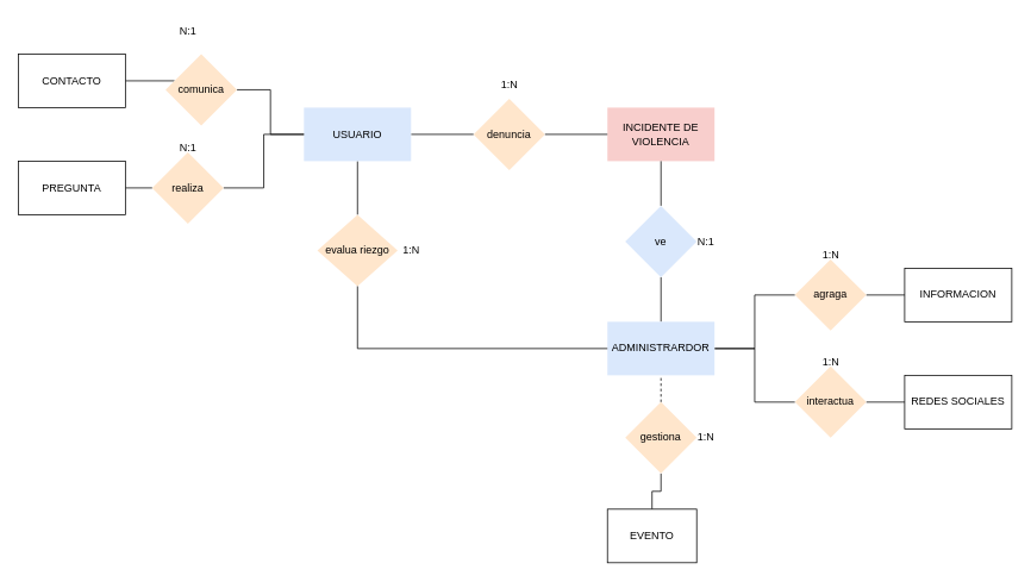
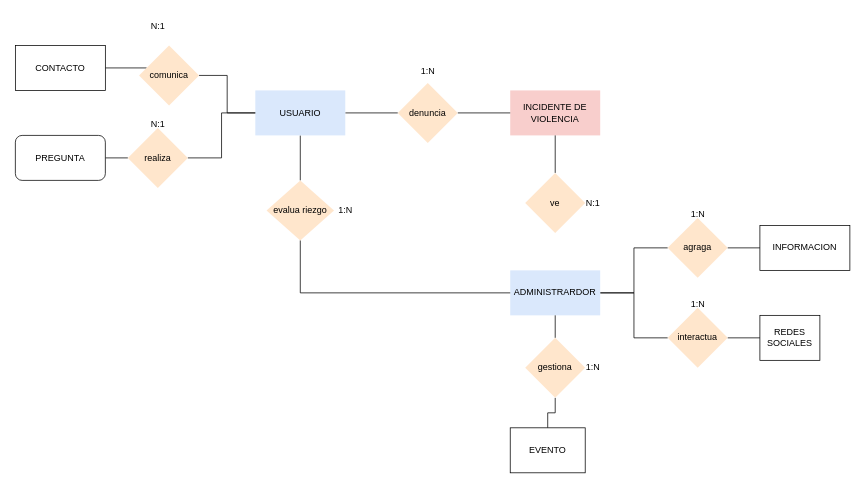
  <mxCell id="0" />
  <mxCell id="1" parent="0" />
- <mxCell id="2" style="edgeStyle=orthogonalEdgeStyle;rounded=0;orthogonalLoop=1;jettySize=auto;html=1;exitX=0.5;exitY=0;exitDx=0;exitDy=0;entryX=0.5;entryY=1;entryDx=0;entryDy=0;endArrow=none;endFill=0;" edge="1" parent="1" source="5" target="20"><mxGeometry relative="1" as="geometry" /></mxCell>
  <mxCell id="3" style="edgeStyle=orthogonalEdgeStyle;rounded=0;orthogonalLoop=1;jettySize=auto;html=1;exitX=1;exitY=0.5;exitDx=0;exitDy=0;entryX=0;entryY=0.5;entryDx=0;entryDy=0;endArrow=none;endFill=0;" edge="1" parent="1" source="5" target="26"><mxGeometry relative="1" as="geometry" /></mxCell>
  <mxCell id="4" style="edgeStyle=orthogonalEdgeStyle;rounded=0;orthogonalLoop=1;jettySize=auto;html=1;exitX=1;exitY=0.5;exitDx=0;exitDy=0;entryX=0;entryY=0.5;entryDx=0;entryDy=0;endArrow=none;endFill=0;" edge="1" parent="1" source="5" target="22"><mxGeometry relative="1" as="geometry" /></mxCell>
  <mxCell id="5" value="ADMINISTRARDOR" style="rounded=0;whiteSpace=wrap;html=1;fillColor=#dae8fc;strokeColor=none;" vertex="1" parent="1"><mxGeometry x="680" y="360" width="120" height="60" as="geometry" /></mxCell>
  <mxCell id="6" value="INFORMACION" style="rounded=0;whiteSpace=wrap;html=1;" vertex="1" parent="1"><mxGeometry x="1013" y="300" width="120" height="60" as="geometry" /></mxCell>
  <mxCell id="7" style="edgeStyle=orthogonalEdgeStyle;rounded=0;orthogonalLoop=1;jettySize=auto;html=1;exitX=0.5;exitY=0;exitDx=0;exitDy=0;entryX=0.5;entryY=1;entryDx=0;entryDy=0;endArrow=none;endFill=0;" edge="1" parent="1" source="8" target="24"><mxGeometry relative="1" as="geometry" /></mxCell>
  <mxCell id="8" value="EVENTO" style="rounded=0;whiteSpace=wrap;html=1;" vertex="1" parent="1"><mxGeometry x="680" y="570" width="100" height="60" as="geometry" /></mxCell>
- <mxCell id="9" value="REDES SOCIALES " style="rounded=0;whiteSpace=wrap;html=1;" vertex="1" parent="1"><mxGeometry x="1013" y="420" width="120" height="60" as="geometry" /></mxCell>
+ <mxCell id="9" value="REDES SOCIALES " style="rounded=0;whiteSpace=wrap;html=1;" vertex="1" parent="1"><mxGeometry x="1013" y="420" width="80" height="60" as="geometry" /></mxCell>
  <mxCell id="10" style="edgeStyle=orthogonalEdgeStyle;rounded=0;orthogonalLoop=1;jettySize=auto;html=1;exitX=0.5;exitY=1;exitDx=0;exitDy=0;entryX=0.5;entryY=0;entryDx=0;entryDy=0;strokeColor=none;" edge="1" parent="1" source="43" target="30"><mxGeometry relative="1" as="geometry"><Array as="points"><mxPoint x="210" y="30" /></Array></mxGeometry></mxCell>
  <mxCell id="11" style="edgeStyle=orthogonalEdgeStyle;rounded=0;orthogonalLoop=1;jettySize=auto;html=1;exitX=1;exitY=0.5;exitDx=0;exitDy=0;entryX=0;entryY=0.5;entryDx=0;entryDy=0;endArrow=none;endFill=0;" edge="1" parent="1" source="13" target="28"><mxGeometry relative="1" as="geometry" /></mxCell>
  <mxCell id="12" style="edgeStyle=orthogonalEdgeStyle;rounded=0;orthogonalLoop=1;jettySize=auto;html=1;exitX=0.5;exitY=1;exitDx=0;exitDy=0;entryX=0.5;entryY=0;entryDx=0;entryDy=0;endArrow=none;endFill=0;" edge="1" parent="1" source="13" target="35"><mxGeometry relative="1" as="geometry" /></mxCell>
  <mxCell id="13" value="USUARIO" style="rounded=0;whiteSpace=wrap;html=1;fillColor=#dae8fc;strokeColor=none;" vertex="1" parent="1"><mxGeometry x="340" y="120" width="120" height="60" as="geometry" /></mxCell>
  <mxCell id="14" value="INCIDENTE DE VIOLENCIA " style="rounded=0;whiteSpace=wrap;html=1;fillColor=#f8cecc;strokeColor=none;" vertex="1" parent="1"><mxGeometry x="680" y="120" width="120" height="60" as="geometry" /></mxCell>
  <mxCell id="15" style="edgeStyle=orthogonalEdgeStyle;rounded=0;orthogonalLoop=1;jettySize=auto;html=1;exitX=1;exitY=0.5;exitDx=0;exitDy=0;endArrow=none;endFill=0;" edge="1" parent="1" source="16" target="30"><mxGeometry relative="1" as="geometry"><Array as="points"><mxPoint x="140" y="90" /><mxPoint x="140" y="90" /></Array></mxGeometry></mxCell>
  <mxCell id="16" value="CONTACTO" style="rounded=0;whiteSpace=wrap;html=1;" vertex="1" parent="1"><mxGeometry x="20" y="60" width="120" height="60" as="geometry" /></mxCell>
  <mxCell id="17" style="edgeStyle=orthogonalEdgeStyle;rounded=0;orthogonalLoop=1;jettySize=auto;html=1;exitX=1;exitY=0.5;exitDx=0;exitDy=0;entryX=0;entryY=0.5;entryDx=0;entryDy=0;endArrow=none;endFill=0;" edge="1" parent="1" source="18" target="32"><mxGeometry relative="1" as="geometry" /></mxCell>
- <mxCell id="18" value="PREGUNTA" style="rounded=0;whiteSpace=wrap;html=1;" vertex="1" parent="1"><mxGeometry x="20" y="180" width="120" height="60" as="geometry" /></mxCell>
+ <mxCell id="18" value="PREGUNTA" style="whiteSpace=wrap;html=1;rounded=1;" vertex="1" parent="1"><mxGeometry x="20" y="180" width="120" height="60" as="geometry" /></mxCell>
  <mxCell id="19" style="edgeStyle=orthogonalEdgeStyle;rounded=0;orthogonalLoop=1;jettySize=auto;html=1;exitX=0.5;exitY=0;exitDx=0;exitDy=0;entryX=0.5;entryY=1;entryDx=0;entryDy=0;endArrow=none;endFill=0;" edge="1" parent="1" source="20" target="14"><mxGeometry relative="1" as="geometry" /></mxCell>
- <mxCell id="20" value="ve" style="rhombus;whiteSpace=wrap;html=1;fillColor=#dae8fc;strokeColor=none;" vertex="1" parent="1"><mxGeometry x="700" y="230" width="80" height="80" as="geometry" /></mxCell>
+ <mxCell id="20" value="ve" style="rhombus;whiteSpace=wrap;html=1;fillColor=#ffe6cc;strokeColor=none;" vertex="1" parent="1"><mxGeometry x="700" y="230" width="80" height="80" as="geometry" /></mxCell>
  <mxCell id="21" style="edgeStyle=orthogonalEdgeStyle;rounded=0;orthogonalLoop=1;jettySize=auto;html=1;exitX=1;exitY=0.5;exitDx=0;exitDy=0;entryX=0;entryY=0.5;entryDx=0;entryDy=0;endArrow=none;endFill=0;" edge="1" parent="1" source="22" target="6"><mxGeometry relative="1" as="geometry" /></mxCell>
  <mxCell id="22" value="agraga" style="rhombus;whiteSpace=wrap;html=1;fillColor=#ffe6cc;strokeColor=none;" vertex="1" parent="1"><mxGeometry x="890" y="290" width="80" height="80" as="geometry" /></mxCell>
- <mxCell id="23" style="edgeStyle=orthogonalEdgeStyle;rounded=0;orthogonalLoop=1;jettySize=auto;html=1;exitX=0.5;exitY=0;exitDx=0;exitDy=0;entryX=0.5;entryY=1;entryDx=0;entryDy=0;endArrow=none;endFill=0;dashed=1;" edge="1" parent="1" source="24" target="5"><mxGeometry relative="1" as="geometry" /></mxCell>
+ <mxCell id="23" style="edgeStyle=orthogonalEdgeStyle;rounded=0;orthogonalLoop=1;jettySize=auto;html=1;exitX=0.5;exitY=0;exitDx=0;exitDy=0;entryX=0.5;entryY=1;entryDx=0;entryDy=0;endArrow=none;endFill=0;" edge="1" parent="1" source="24" target="5"><mxGeometry relative="1" as="geometry" /></mxCell>
  <mxCell id="24" value="gestiona" style="rhombus;whiteSpace=wrap;html=1;fillColor=#ffe6cc;strokeColor=none;" vertex="1" parent="1"><mxGeometry x="700" y="450" width="80" height="80" as="geometry" /></mxCell>
  <mxCell id="25" style="edgeStyle=orthogonalEdgeStyle;rounded=0;orthogonalLoop=1;jettySize=auto;html=1;exitX=1;exitY=0.5;exitDx=0;exitDy=0;entryX=0;entryY=0.5;entryDx=0;entryDy=0;endArrow=none;endFill=0;" edge="1" parent="1" source="26" target="9"><mxGeometry relative="1" as="geometry" /></mxCell>
  <mxCell id="26" value="interactua" style="rhombus;whiteSpace=wrap;html=1;fillColor=#ffe6cc;strokeColor=none;" vertex="1" parent="1"><mxGeometry x="890" y="410" width="80" height="80" as="geometry" /></mxCell>
  <mxCell id="27" style="edgeStyle=orthogonalEdgeStyle;rounded=0;orthogonalLoop=1;jettySize=auto;html=1;exitX=1;exitY=0.5;exitDx=0;exitDy=0;entryX=0;entryY=0.5;entryDx=0;entryDy=0;endArrow=none;endFill=0;" edge="1" parent="1" source="28" target="14"><mxGeometry relative="1" as="geometry" /></mxCell>
  <mxCell id="28" value="denuncia" style="rhombus;whiteSpace=wrap;html=1;fillColor=#ffe6cc;strokeColor=none;" vertex="1" parent="1"><mxGeometry x="530" y="110" width="80" height="80" as="geometry" /></mxCell>
  <mxCell id="29" style="edgeStyle=orthogonalEdgeStyle;rounded=0;orthogonalLoop=1;jettySize=auto;html=1;exitX=1;exitY=0.5;exitDx=0;exitDy=0;entryX=0;entryY=0.5;entryDx=0;entryDy=0;endArrow=none;endFill=0;" edge="1" parent="1" source="30" target="13"><mxGeometry relative="1" as="geometry" /></mxCell>
  <mxCell id="30" value="comunica" style="rhombus;whiteSpace=wrap;html=1;fillColor=#ffe6cc;strokeColor=none;" vertex="1" parent="1"><mxGeometry x="185" y="60" width="80" height="80" as="geometry" /></mxCell>
  <mxCell id="31" style="edgeStyle=orthogonalEdgeStyle;rounded=0;orthogonalLoop=1;jettySize=auto;html=1;exitX=1;exitY=0.5;exitDx=0;exitDy=0;entryX=0;entryY=0.5;entryDx=0;entryDy=0;endArrow=none;endFill=0;" edge="1" parent="1" source="32" target="13"><mxGeometry relative="1" as="geometry" /></mxCell>
  <mxCell id="32" value="realiza" style="rhombus;whiteSpace=wrap;html=1;fillColor=#ffe6cc;strokeColor=none;" vertex="1" parent="1"><mxGeometry x="170" y="170" width="80" height="80" as="geometry" /></mxCell>
  <mxCell id="33" style="edgeStyle=orthogonalEdgeStyle;rounded=0;orthogonalLoop=1;jettySize=auto;html=1;exitX=0.5;exitY=1;exitDx=0;exitDy=0;entryX=0;entryY=0.5;entryDx=0;entryDy=0;endArrow=none;endFill=0;" edge="1" parent="1" source="35" target="5"><mxGeometry relative="1" as="geometry" /></mxCell>
  <mxCell id="34" value="" style="edgeStyle=orthogonalEdgeStyle;rounded=0;orthogonalLoop=1;jettySize=auto;html=1;exitX=0.5;exitY=1;exitDx=0;exitDy=0;entryX=0.5;entryY=0;entryDx=0;entryDy=0;strokeColor=none;" edge="1" parent="1" source="13" target="35"><mxGeometry relative="1" as="geometry"><mxPoint x="400" y="180" as="sourcePoint" /><mxPoint x="210" y="60" as="targetPoint" /><Array as="points"><mxPoint x="400" y="290" /><mxPoint x="340" y="290" /><mxPoint x="340" y="300" /><mxPoint x="170" y="300" /></Array></mxGeometry></mxCell>
  <mxCell id="35" value="evalua riezgo" style="rhombus;whiteSpace=wrap;html=1;fillColor=#ffe6cc;strokeColor=none;" vertex="1" parent="1"><mxGeometry x="355" y="240" width="90" height="80" as="geometry" /></mxCell>
  <mxCell id="36" value="N:1" style="text;html=1;align=center;verticalAlign=middle;resizable=0;points=[];autosize=1;strokeColor=none;fillColor=none;rotation=0;" vertex="1" parent="1"><mxGeometry x="770" y="255" width="40" height="30" as="geometry" /></mxCell>
  <mxCell id="37" value="1:N" style="text;html=1;align=center;verticalAlign=middle;resizable=0;points=[];autosize=1;strokeColor=none;fillColor=none;rotation=0;" vertex="1" parent="1"><mxGeometry x="910" y="270" width="40" height="30" as="geometry" /></mxCell>
  <mxCell id="38" value="1:N" style="text;html=1;align=center;verticalAlign=middle;resizable=0;points=[];autosize=1;strokeColor=none;fillColor=none;rotation=0;" vertex="1" parent="1"><mxGeometry x="910" y="390" width="40" height="30" as="geometry" /></mxCell>
  <mxCell id="39" value="1:N" style="text;html=1;align=center;verticalAlign=middle;resizable=0;points=[];autosize=1;strokeColor=none;fillColor=none;rotation=0;" vertex="1" parent="1"><mxGeometry x="770" y="475" width="40" height="30" as="geometry" /></mxCell>
  <mxCell id="40" value="1:N" style="text;html=1;align=center;verticalAlign=middle;resizable=0;points=[];autosize=1;strokeColor=none;fillColor=none;rotation=0;" vertex="1" parent="1"><mxGeometry x="440" y="265" width="40" height="30" as="geometry" /></mxCell>
  <mxCell id="41" value="1:N" style="text;html=1;align=center;verticalAlign=middle;resizable=0;points=[];autosize=1;strokeColor=none;fillColor=none;rotation=0;" vertex="1" parent="1"><mxGeometry x="550" y="80" width="40" height="30" as="geometry" /></mxCell>
  <mxCell id="42" value="" style="edgeStyle=orthogonalEdgeStyle;rounded=0;orthogonalLoop=1;jettySize=auto;html=1;exitX=0.5;exitY=1;exitDx=0;exitDy=0;entryX=0.5;entryY=0;entryDx=0;entryDy=0;strokeColor=none;" edge="1" parent="1" source="35" target="43"><mxGeometry relative="1" as="geometry"><mxPoint x="400" y="320" as="sourcePoint" /><mxPoint x="210" y="60" as="targetPoint" /><Array as="points"><mxPoint x="400" y="340" /><mxPoint x="302" y="340" /><mxPoint x="302" y="40" /></Array></mxGeometry></mxCell>
  <mxCell id="43" value="N:1" style="text;html=1;align=center;verticalAlign=middle;resizable=0;points=[];autosize=1;strokeColor=none;fillColor=none;" vertex="1" parent="1"><mxGeometry x="190" width="40" height="30" as="geometry" y="20" /></mxCell>
  <mxCell id="44" value="N:1" style="text;html=1;align=center;verticalAlign=middle;resizable=0;points=[];autosize=1;strokeColor=none;fillColor=none;" vertex="1" parent="1"><mxGeometry x="190" y="150" width="40" height="30" as="geometry" /></mxCell>
